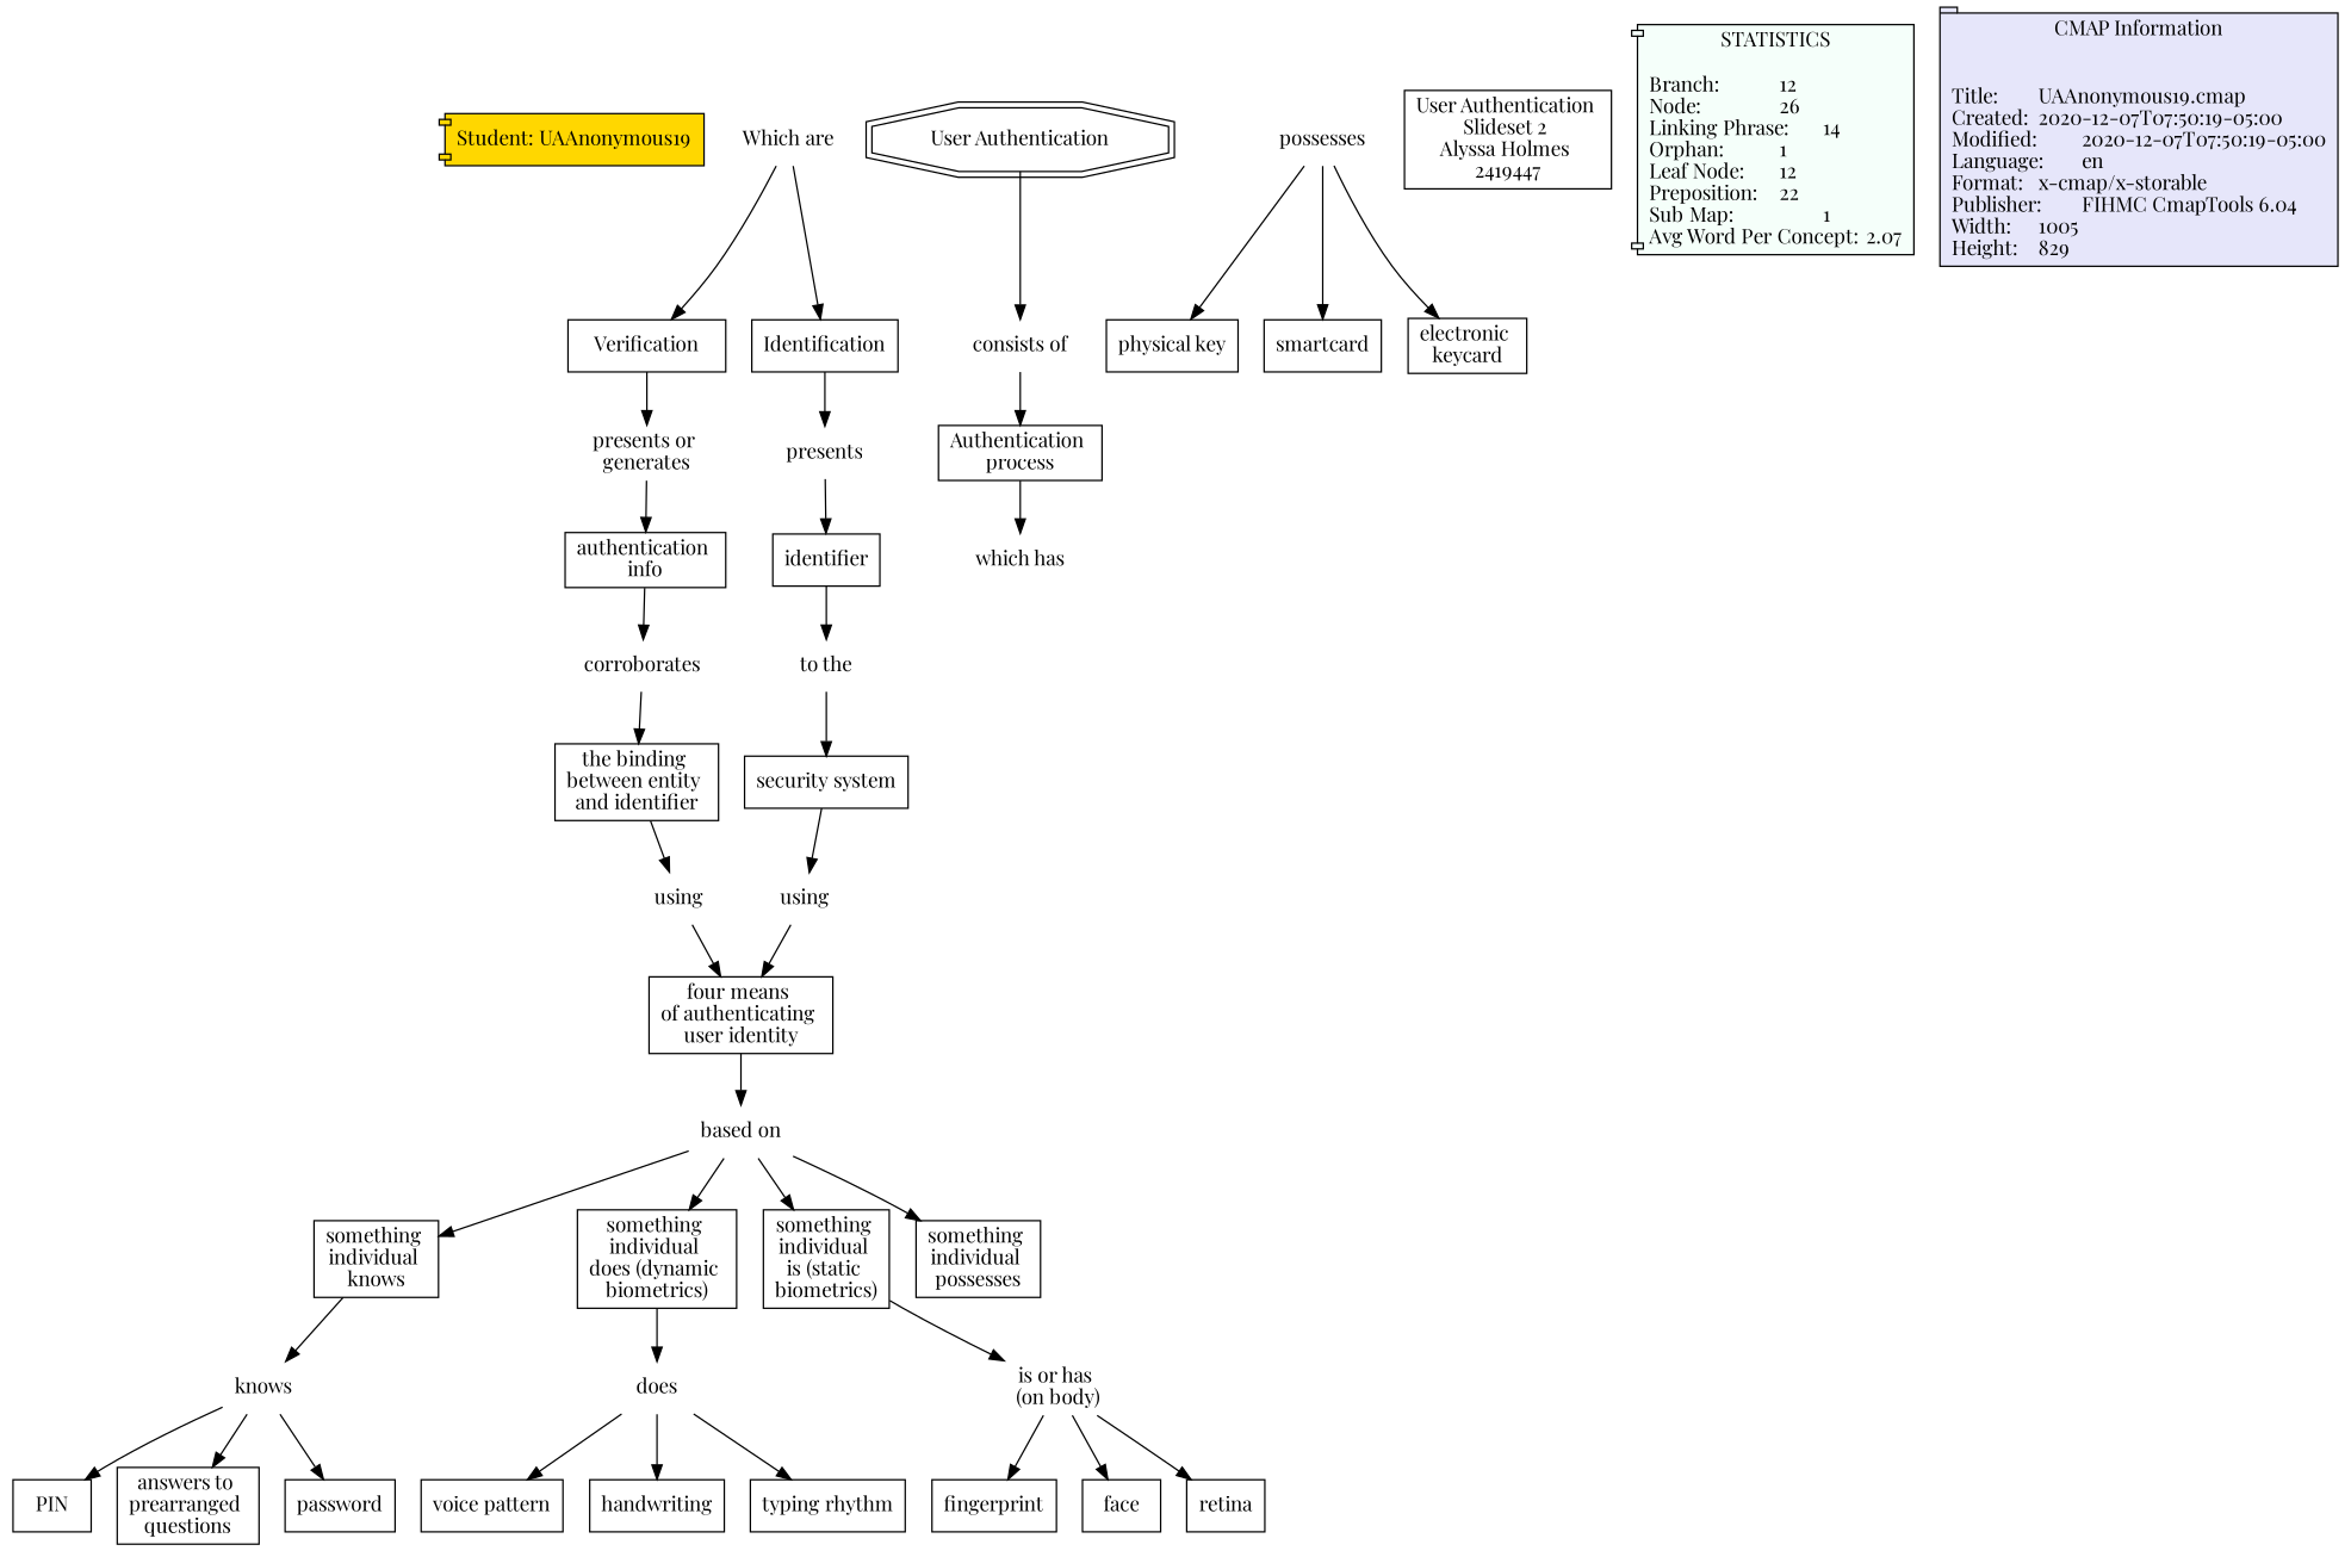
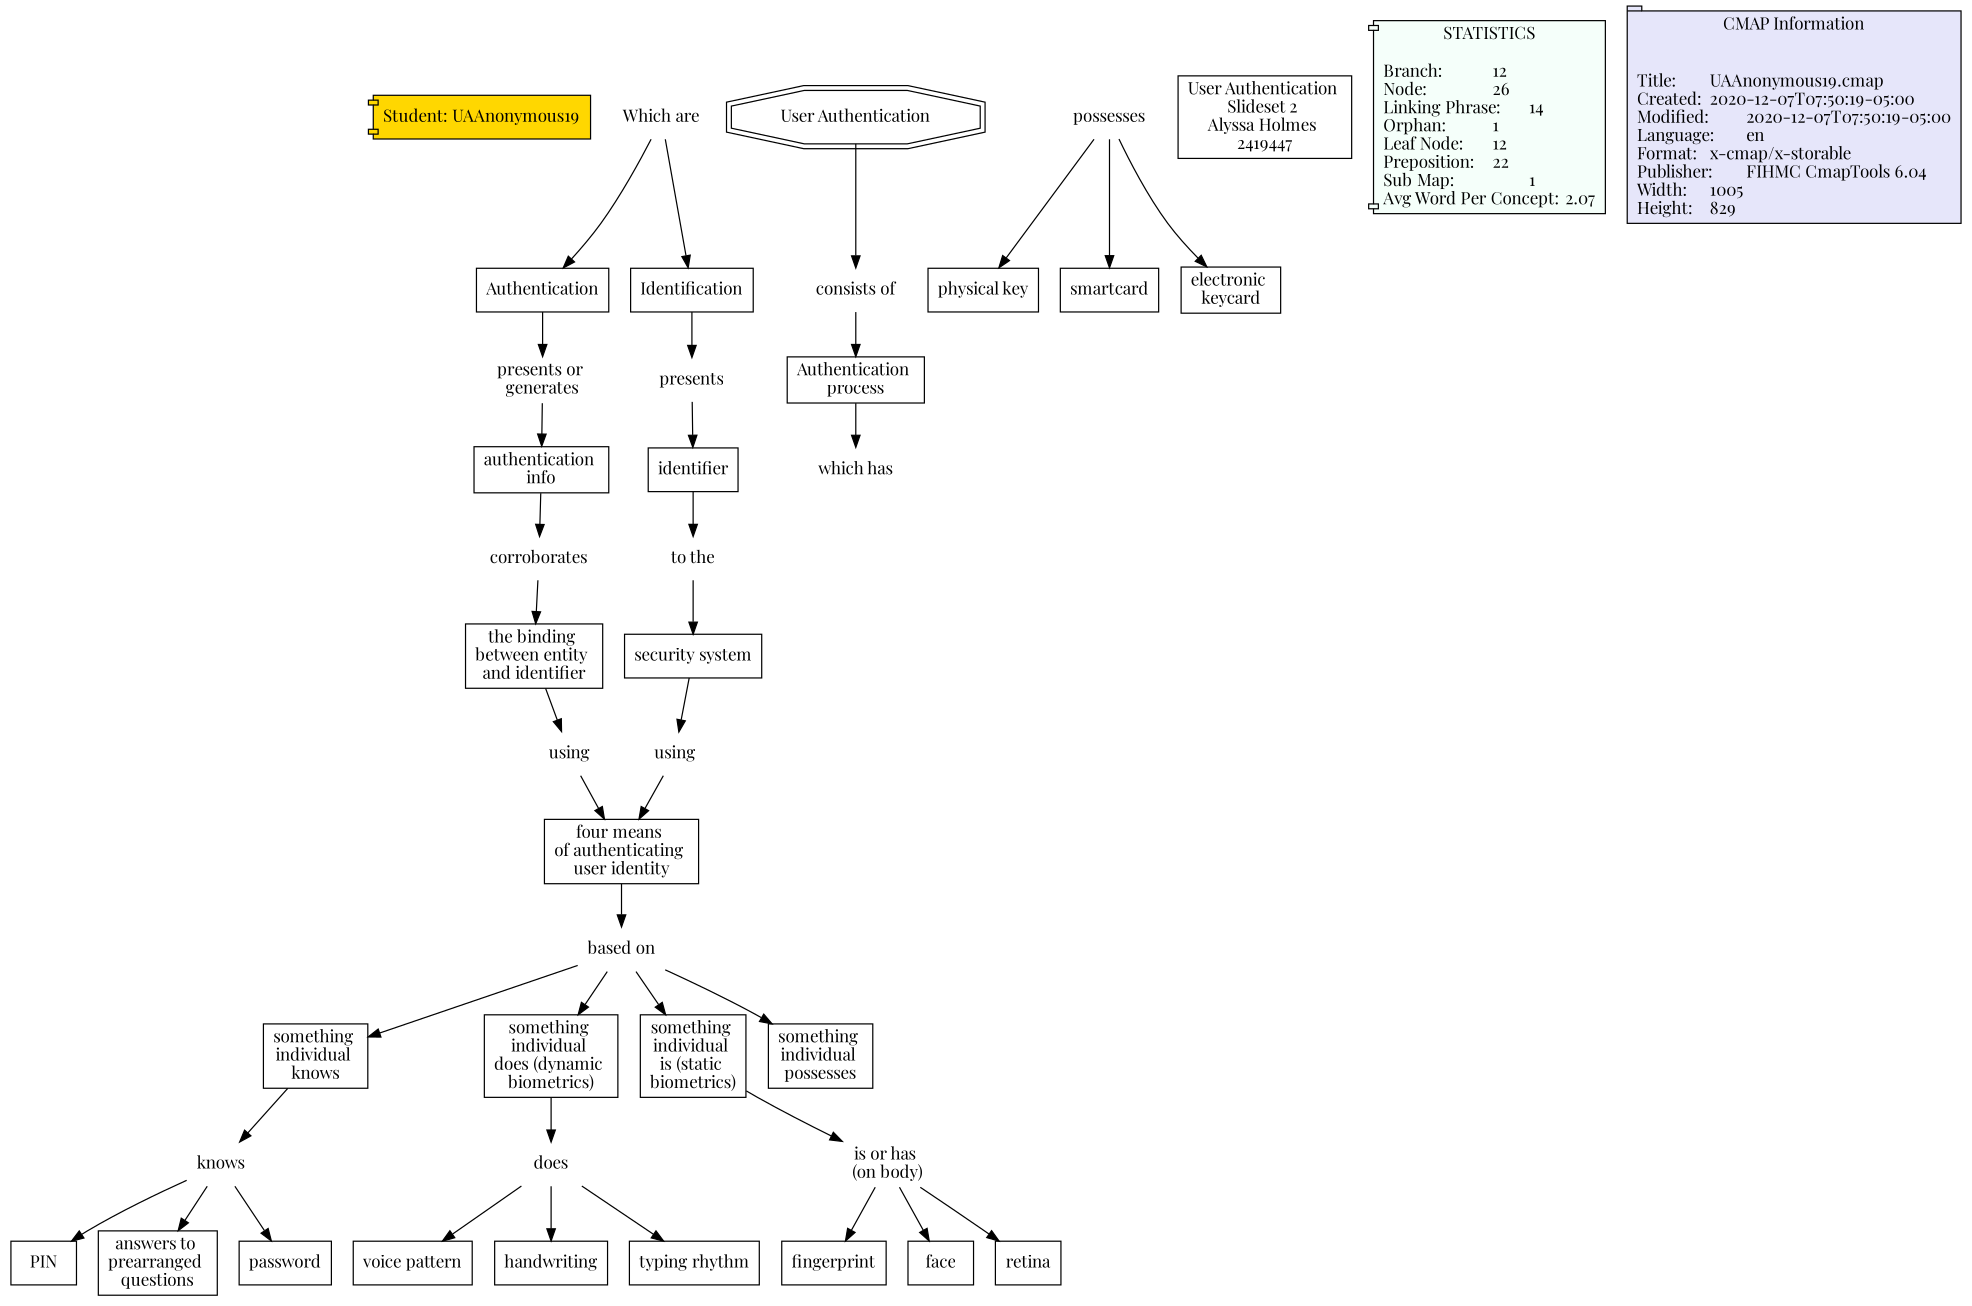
  digraph {
    fontname="Playfair Display"
    node [fillcolor=white fontname="Playfair Display" shape=rect style=filled]
    edge [constraint=true fontname="Playfair Display"]
    n1 [fillcolor=gold label="Student: UAAnonymous19" shape=component]
    n2 [label="something \nindividual \nknows"]
    n3 [label=knows shape=none fillcolor="" style=""]
    n4 [label=PIN]
    n5 [label="answers to \nprearranged \nquestions"]
    n6 [label=password]
    n7 [label="security system\n"]
    n8 [label=using shape=none fillcolor="" style=""]
    n9 [label="four means \nof authenticating \nuser identity\n"]
    n10 [label="based on" shape=none fillcolor="" style=""]
    n11 [label="something \nindividual \ndoes (dynamic \nbiometrics)"]
    n12 [label=does shape=none fillcolor="" style=""]
    n13 [label="voice pattern\n"]
    n14 [label=handwriting]
    n15 [label="typing rhythm\n"]
    n16 [label="is or has \n(on body)" shape=none fillcolor="" style=""]
    n17 [label=fingerprint]
    n18 [label=face]
    n19 [label=retina]
    n20 [label="which has" shape=none fillcolor="" style=""]
    n21 [label="Which are" shape=none fillcolor="" style=""]
-   n22 [label=Verification]
+   n22 [label=Authentication]
    n23 [label=Identification]
    n24 [label="authentication \ninfo"]
    n25 [label=corroborates shape=none fillcolor="" style=""]
    n26 [label="the binding \nbetween entity \nand identifier\n"]
    n27 [label=using shape=none fillcolor="" style=""]
    n28 [label="presents or \ngenerates" shape=none fillcolor="" style=""]
    n29 [label=identifier]
    n30 [label="to the" shape=none fillcolor="" style=""]
    n31 [label="consists of\n" shape=none fillcolor="" style=""]
    n32 [label="Authentication \nprocess"]
    n33 [label="something \nindividual \nis (static \nbiometrics)"]
    n34 [label="something \nindividual \npossesses"]
    n35 [label=possesses shape=none fillcolor="" style=""]
    n36 [label="physical key\n"]
    n37 [label=smartcard]
    n38 [label="electronic \nkeycard"]
    n39 [label=presents shape=none fillcolor="" style=""]
    n40 [label="User Authentication\n" shape=doubleoctagon]
    n41 [label="User Authentication \nSlideset 2 \nAlyssa Holmes \n2419447"]
    n42 [Gsplines=true fillcolor="#F5FFFA" label="STATISTICS\n\lBranch:		12\lNode:		26\lLinking Phrase:	14\lOrphan:		1\lLeaf Node:	12\lPreposition:	22\lSub Map:		1\lAvg Word Per Concept:	2.07\l" shape=component]
    n43 [Gsplines=true fillcolor="#E6E6FA" label="CMAP Information\n\n\lTitle:	UAAnonymous19.cmap\lCreated:	2020-12-07T07:50:19-05:00\lModified:	2020-12-07T07:50:19-05:00\lLanguage:	en\lFormat:	x-cmap/x-storable\lPublisher:	FIHMC CmapTools 6.04\lWidth:	1005\lHeight:	829\l" shape=tab]
    n2 -> n3
    n3 -> n4
    n3 -> n5
    n3 -> n6
    n7 -> n8
    n8 -> n9
    n9 -> n10
    n10 -> n2
    n10 -> n11
    n10 -> n33
    n10 -> n34
    n11 -> n12
    n12 -> n13
    n12 -> n14
    n12 -> n15
    n16 -> n17
    n16 -> n18
    n16 -> n19
    n21 -> n22
    n21 -> n23
    n22 -> n28
    n23 -> n39
    n24 -> n25
    n25 -> n26
    n26 -> n27
    n27 -> n9
    n28 -> n24
    n29 -> n30
    n30 -> n7
    n31 -> n32
    n32 -> n20
    n33 -> n16
    n35 -> n36
    n35 -> n37
    n35 -> n38
    n39 -> n29
    n40 -> n31
  }
